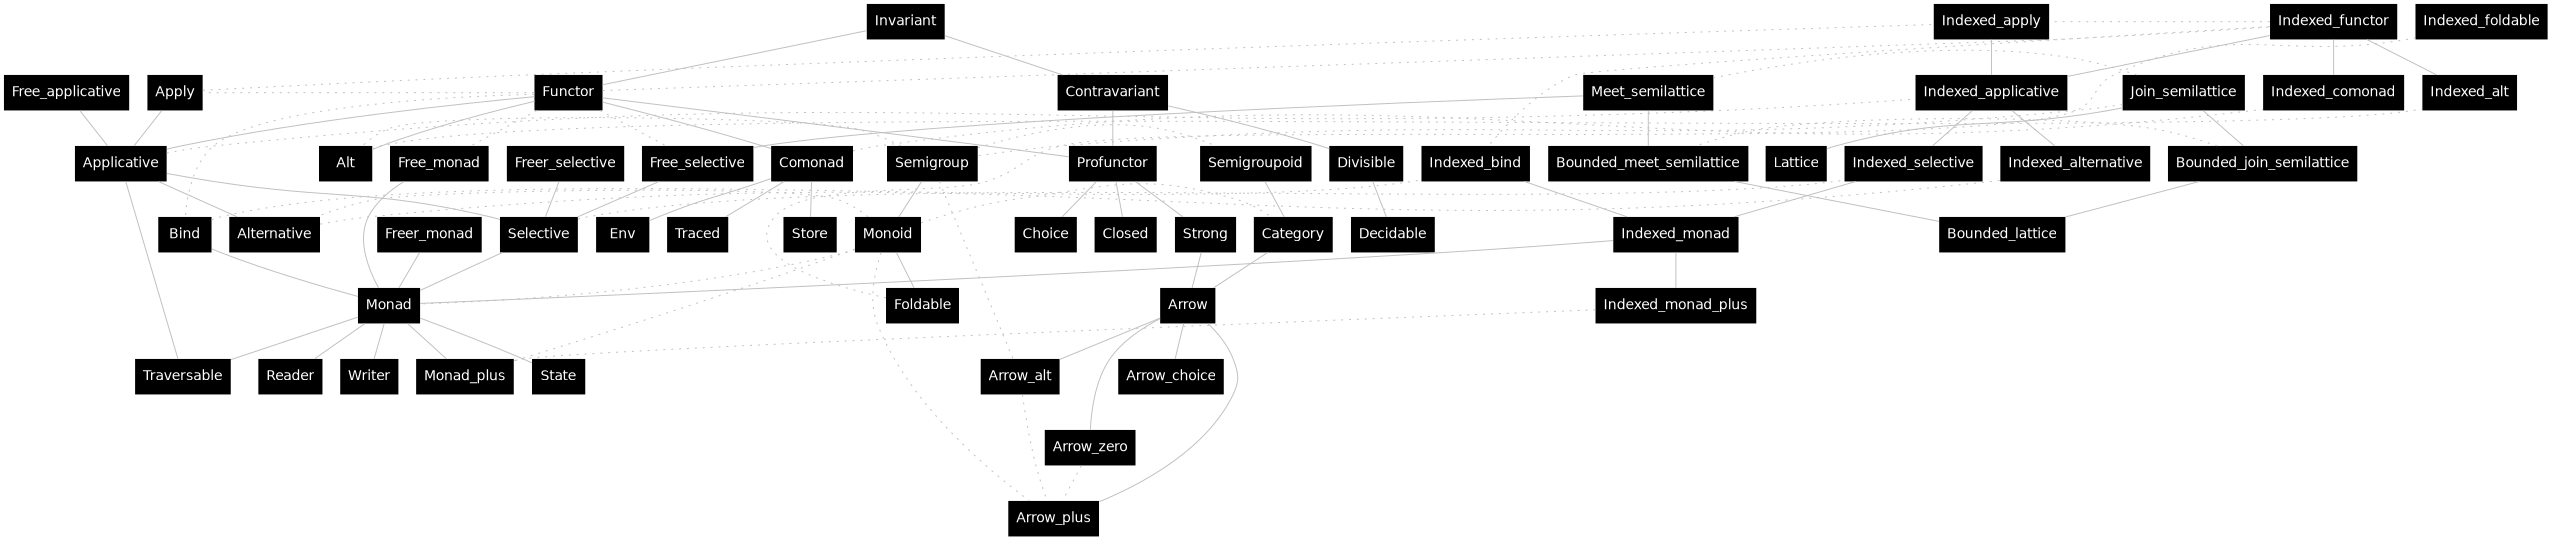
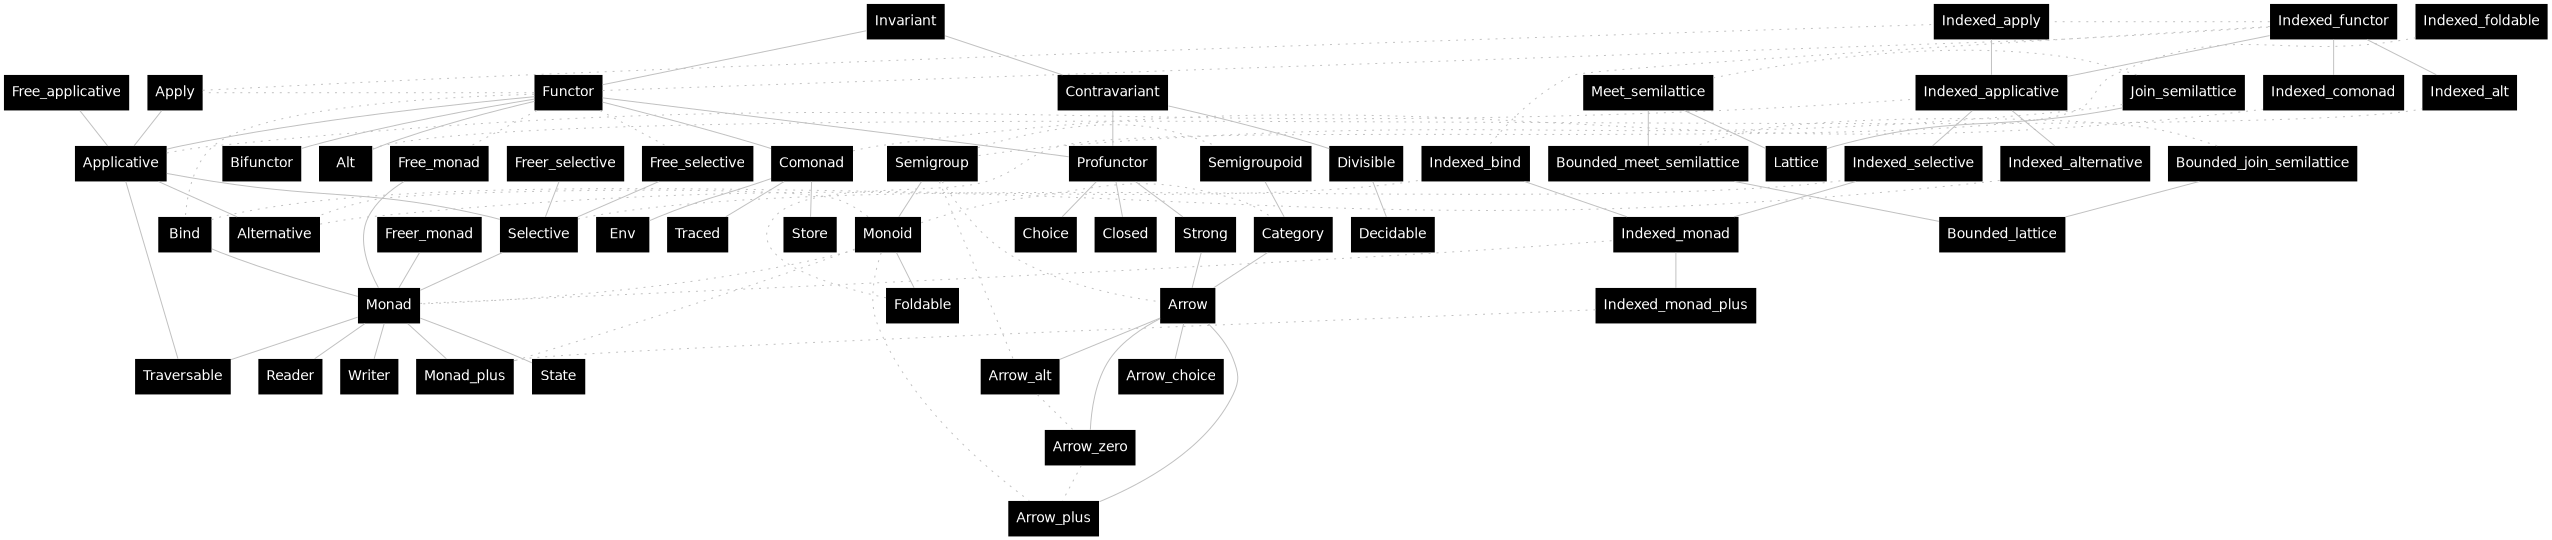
  graph {
    node [color=gray40 fillcolor=black fontcolor=white fontname=Helvetica shape=plaintext style=filled]
    edge [color=gray]
    Invariant [color=brown]
    Functor
    Contravariant [color=brown]
    Applicative [color=deeppink]
    Apply [color=black]
    Bind [color=brown]
    Alt [color=brown]
    Comonad [color=brown]
    Indexed_functor [color=black]
    Free_selective [color=brown]
    Free_monad [color=black]
    Profunctor [color=brown]
+   Bifunctor
    Divisible [color=black]
    Selective [color=black]
    Alternative [color=deeppink]
    Indexed_applicative
    Traversable [color=black]
    Indexed_apply
    Monad [color=brown]
    Indexed_bind [color=brown]
    Indexed_alt
    Indexed_comonad [color=black]
    Store
    Env [color=deeppink]
    Traced
    Free_applicative
    Strong
    Choice
    Closed [color=brown]
    Decidable [color=black]
    Indexed_selective [color=black]
    Indexed_alternative [color=brown]
    Monad_plus [color=brown]
    Indexed_monad [color=deeppink]
    State [color=black]
    Reader [color=black]
    Writer [color=black]
    Indexed_monad_plus [color=deeppink]
    Foldable [color=brown]
    Indexed_foldable [color=black]
    Semigroup
    Monoid [color=deeppink]
    Semigroupoid
    Arrow_alt [color=black]
    Category [color=black]
    Arrow_plus
    Arrow [color=deeppink]
    Freer_selective [color=black]
    Freer_monad [color=black]
    Arrow_zero [color=deeppink]
    Arrow_choice
    Meet_semilattice [color=brown]
    Bounded_meet_semilattice [color=brown]
    Lattice
    Bounded_lattice
    Join_semilattice
    Bounded_join_semilattice [color=deeppink]
    Invariant -- Functor
    Invariant -- Contravariant
    Functor -- Applicative
    Functor -- Apply [arrowhead=none constraint=false style=dotted]
    Functor -- Bind [arrowhead=none constraint=false style=dotted]
    Functor -- Alt
    Functor -- Comonad
    Functor -- Indexed_functor [arrowhead=none constraint=false style=dotted]
    Functor -- Free_selective [arrowhead=none style=dotted]
    Functor -- Free_monad [arrowhead=none style=dotted]
    Functor -- Profunctor
+   Functor -- Bifunctor
    Contravariant -- Profunctor
    Contravariant -- Divisible
    Applicative -- Selective
    Applicative -- Alternative
    Applicative -- Indexed_applicative [arrowhead=none constraint=false style=dotted]
    Applicative -- Traversable
    Apply -- Applicative
    Apply -- Indexed_apply [arrowhead=none constraint=false style=dotted]
    Bind -- Monad
    Bind -- Indexed_bind [arrowhead=none constraint=false style=dotted]
    Alt -- Indexed_alt [arrowhead=none constraint=false style=dotted]
    Comonad -- Indexed_comonad [arrowhead=none constraint=false style=dotted]
    Comonad -- Store
    Comonad -- Env
    Comonad -- Traced
    Indexed_functor -- Indexed_applicative
    Indexed_functor -- Indexed_apply [arrowhead=none constraint=false style=dotted]
    Indexed_functor -- Indexed_bind [arrowhead=none constraint=false style=dotted]
    Indexed_functor -- Indexed_alt
    Indexed_functor -- Indexed_comonad
    Free_selective -- Selective
    Free_monad -- Monad
    Profunctor -- Strong
    Profunctor -- Choice
    Profunctor -- Closed
    Divisible -- Decidable
    Selective -- Monad
    Selective -- Indexed_selective [arrowhead=none constraint=false style=dotted]
    Alternative -- Indexed_alternative [arrowhead=none constraint=false style=dotted]
    Indexed_applicative -- Indexed_selective
    Indexed_applicative -- Indexed_alternative
    Indexed_apply -- Indexed_applicative
    Monad -- Traversable
    Monad -- Monad_plus
-   Monad -- Indexed_monad [arrowhead=none constraint=false style=solid]
+   Monad -- Indexed_monad [arrowhead=none constraint=false style=dotted]
    Monad -- State
    Monad -- Reader
    Monad -- Writer
    Indexed_bind -- Indexed_monad
    Free_applicative -- Applicative
    Strong -- Arrow
    Indexed_selective -- Indexed_monad
    Monad_plus -- Indexed_monad_plus [arrowhead=none constraint=false style=dotted]
    Indexed_monad -- Indexed_monad_plus
    Foldable -- Indexed_foldable [arrowhead=none constraint=false style=dotted]
-   Semigroup -- Alt [arrowhead=none constraint=false style=dotted]
+   Semigroup -- Arrow [arrowhead=none constraint=false style=dotted]
    Semigroup -- Monoid
    Semigroup -- Semigroupoid [arrowhead=none constraint=false style=dotted]
    Semigroup -- Arrow_alt [arrowhead=none style=dotted]
    Monoid -- Alternative [arrowhead=none constraint=false style=dotted]
    Monoid -- Monad [arrowhead=none style=dotted]
    Monoid -- Monad_plus [arrowhead=none constraint=false style=dotted]
    Monoid -- Foldable
    Monoid -- Category [arrowhead=none constraint=false style=dotted]
    Monoid -- Arrow_plus [arrowhead=none style=dotted]
    Semigroupoid -- Category
-   Arrow_alt -- Arrow_plus [arrowhead=none style=dotted]
+   Arrow_alt -- Arrow_zero [arrowhead=none style=dotted]
    Category -- Arrow
    Arrow -- Arrow_alt
    Arrow -- Arrow_plus
    Arrow -- Arrow_zero
    Arrow -- Arrow_choice
    Freer_selective -- Selective
    Freer_monad -- Monad
    Arrow_zero -- Arrow_plus [arrowhead=none style=dotted]
    Meet_semilattice -- Bounded_meet_semilattice
-   Meet_semilattice -- Free_selective
+   Meet_semilattice -- Lattice
    Bounded_meet_semilattice -- Bounded_lattice
    Join_semilattice -- Semigroup [arrowhead=none constraint=false style=dotted]
    Join_semilattice -- Meet_semilattice [arrowhead=none constraint=false style=dotted]
    Join_semilattice -- Lattice
-   Join_semilattice -- Bounded_join_semilattice
    Bounded_join_semilattice -- Bounded_meet_semilattice [arrowhead=none constraint=false style=dotted]
    Bounded_join_semilattice -- Bounded_lattice
  }
